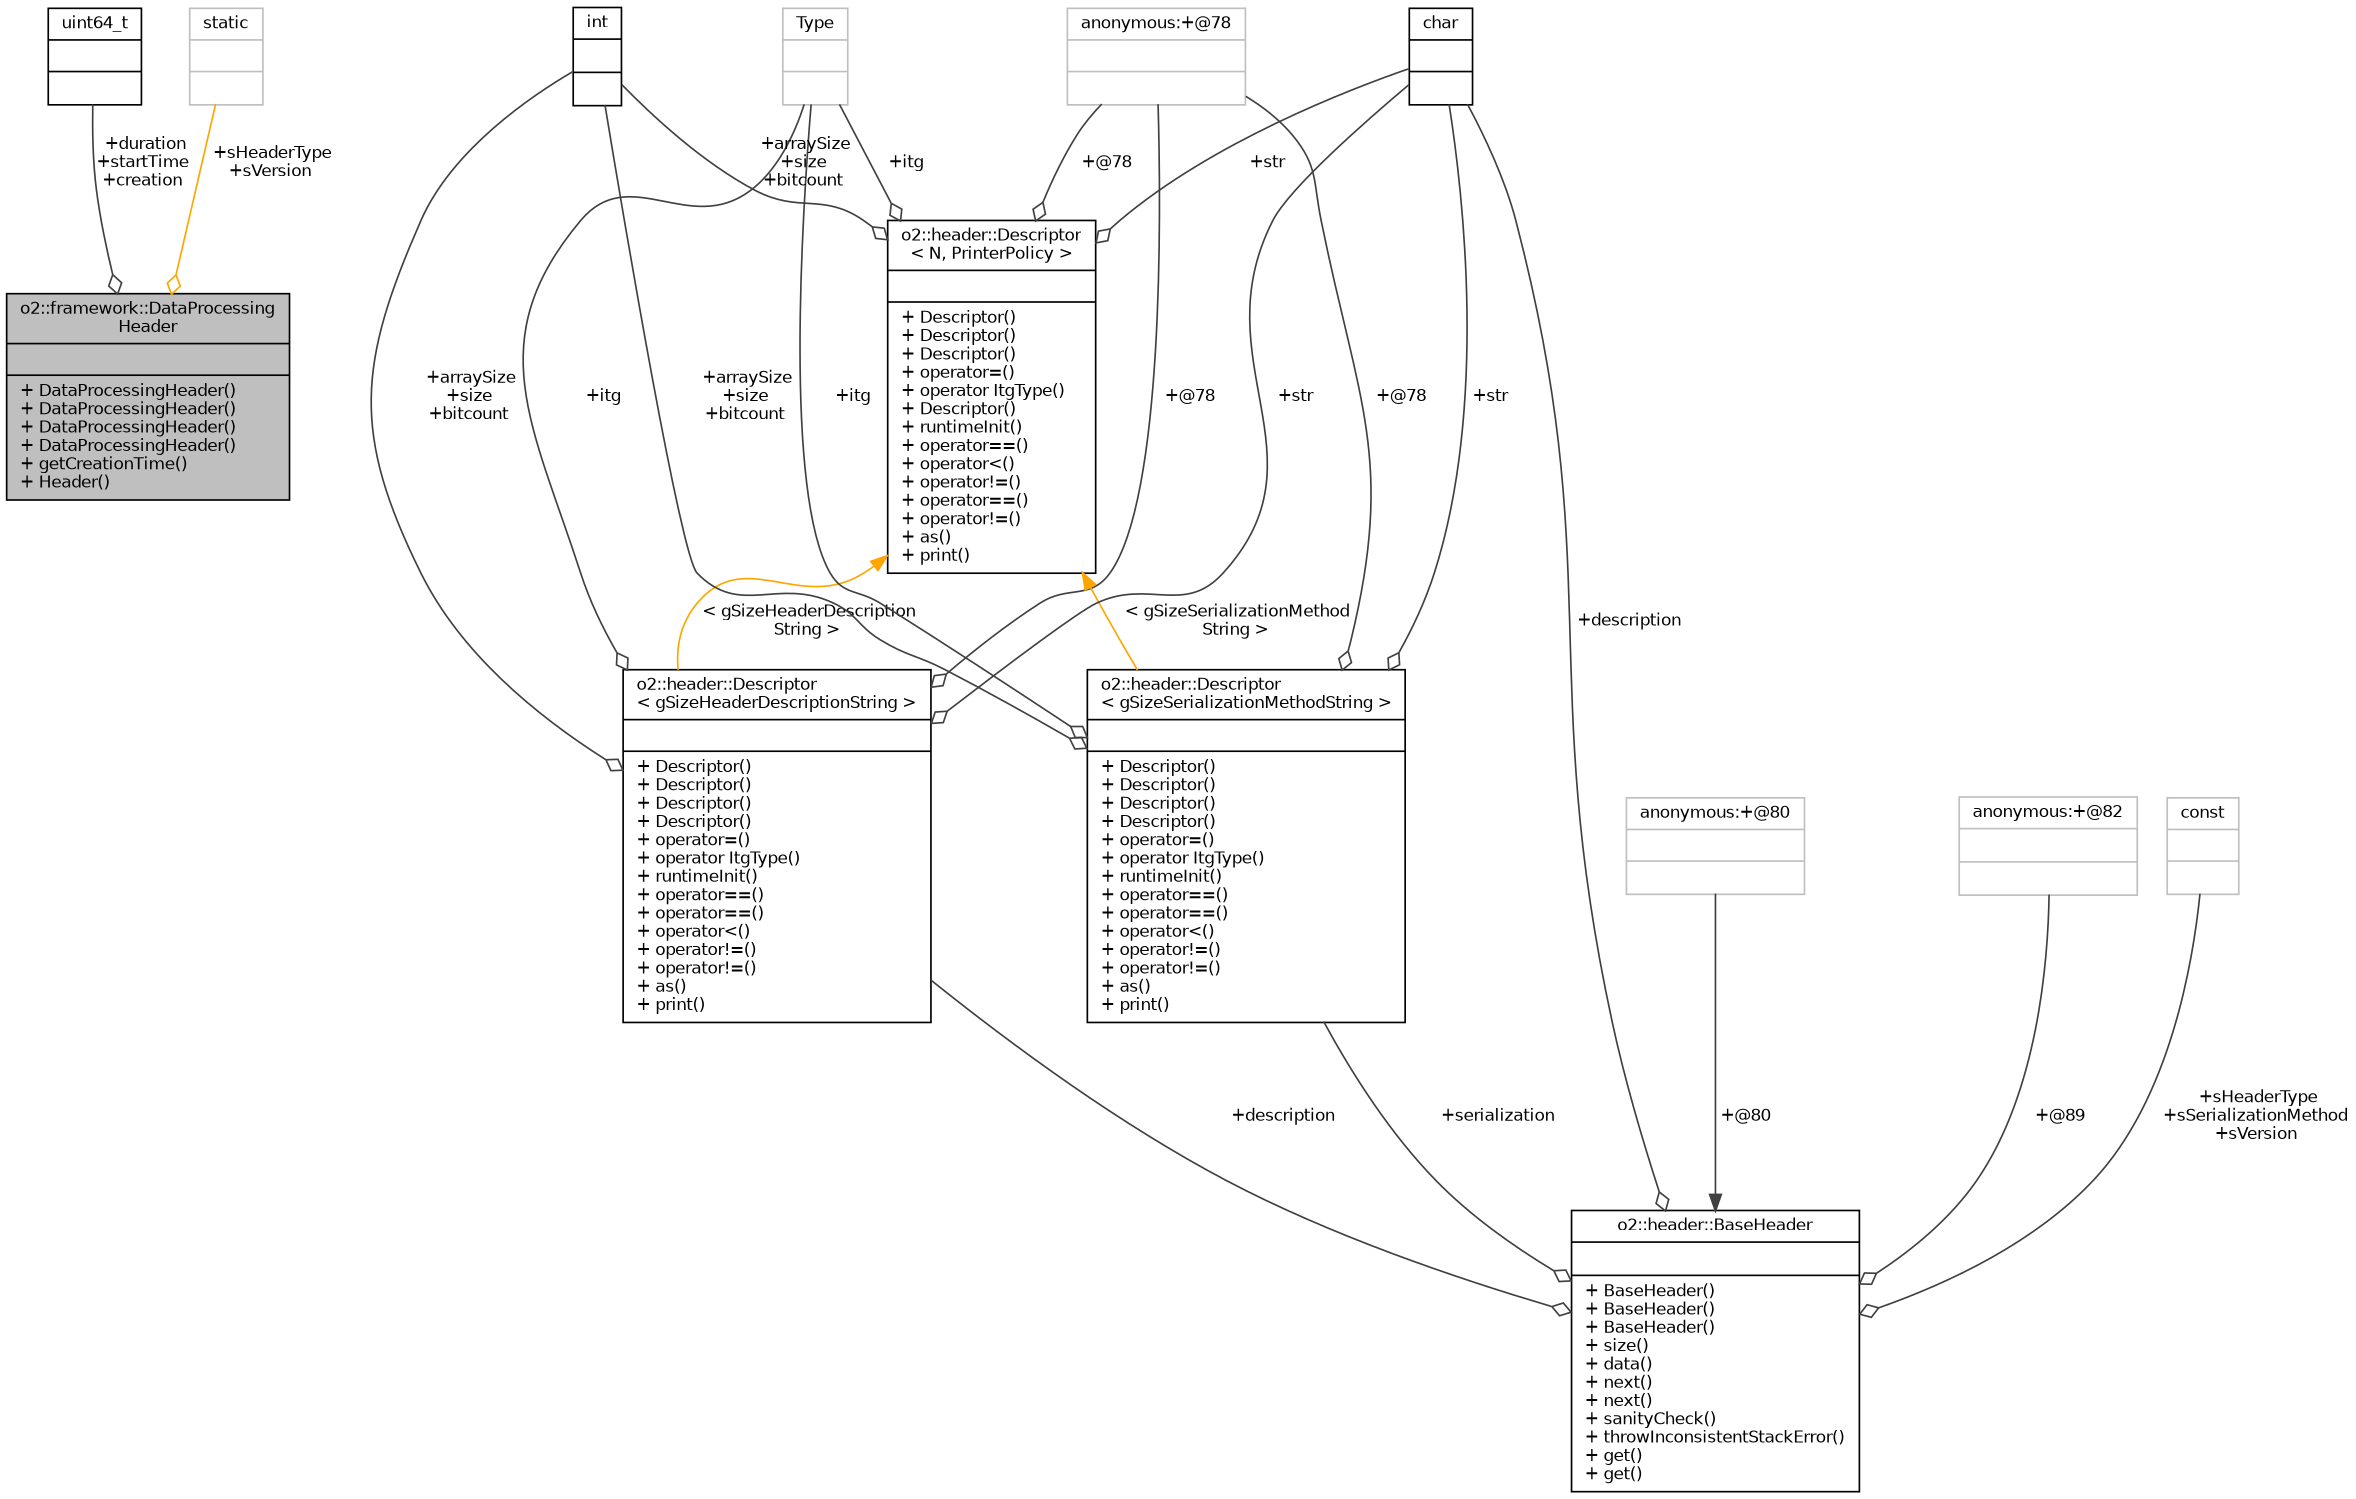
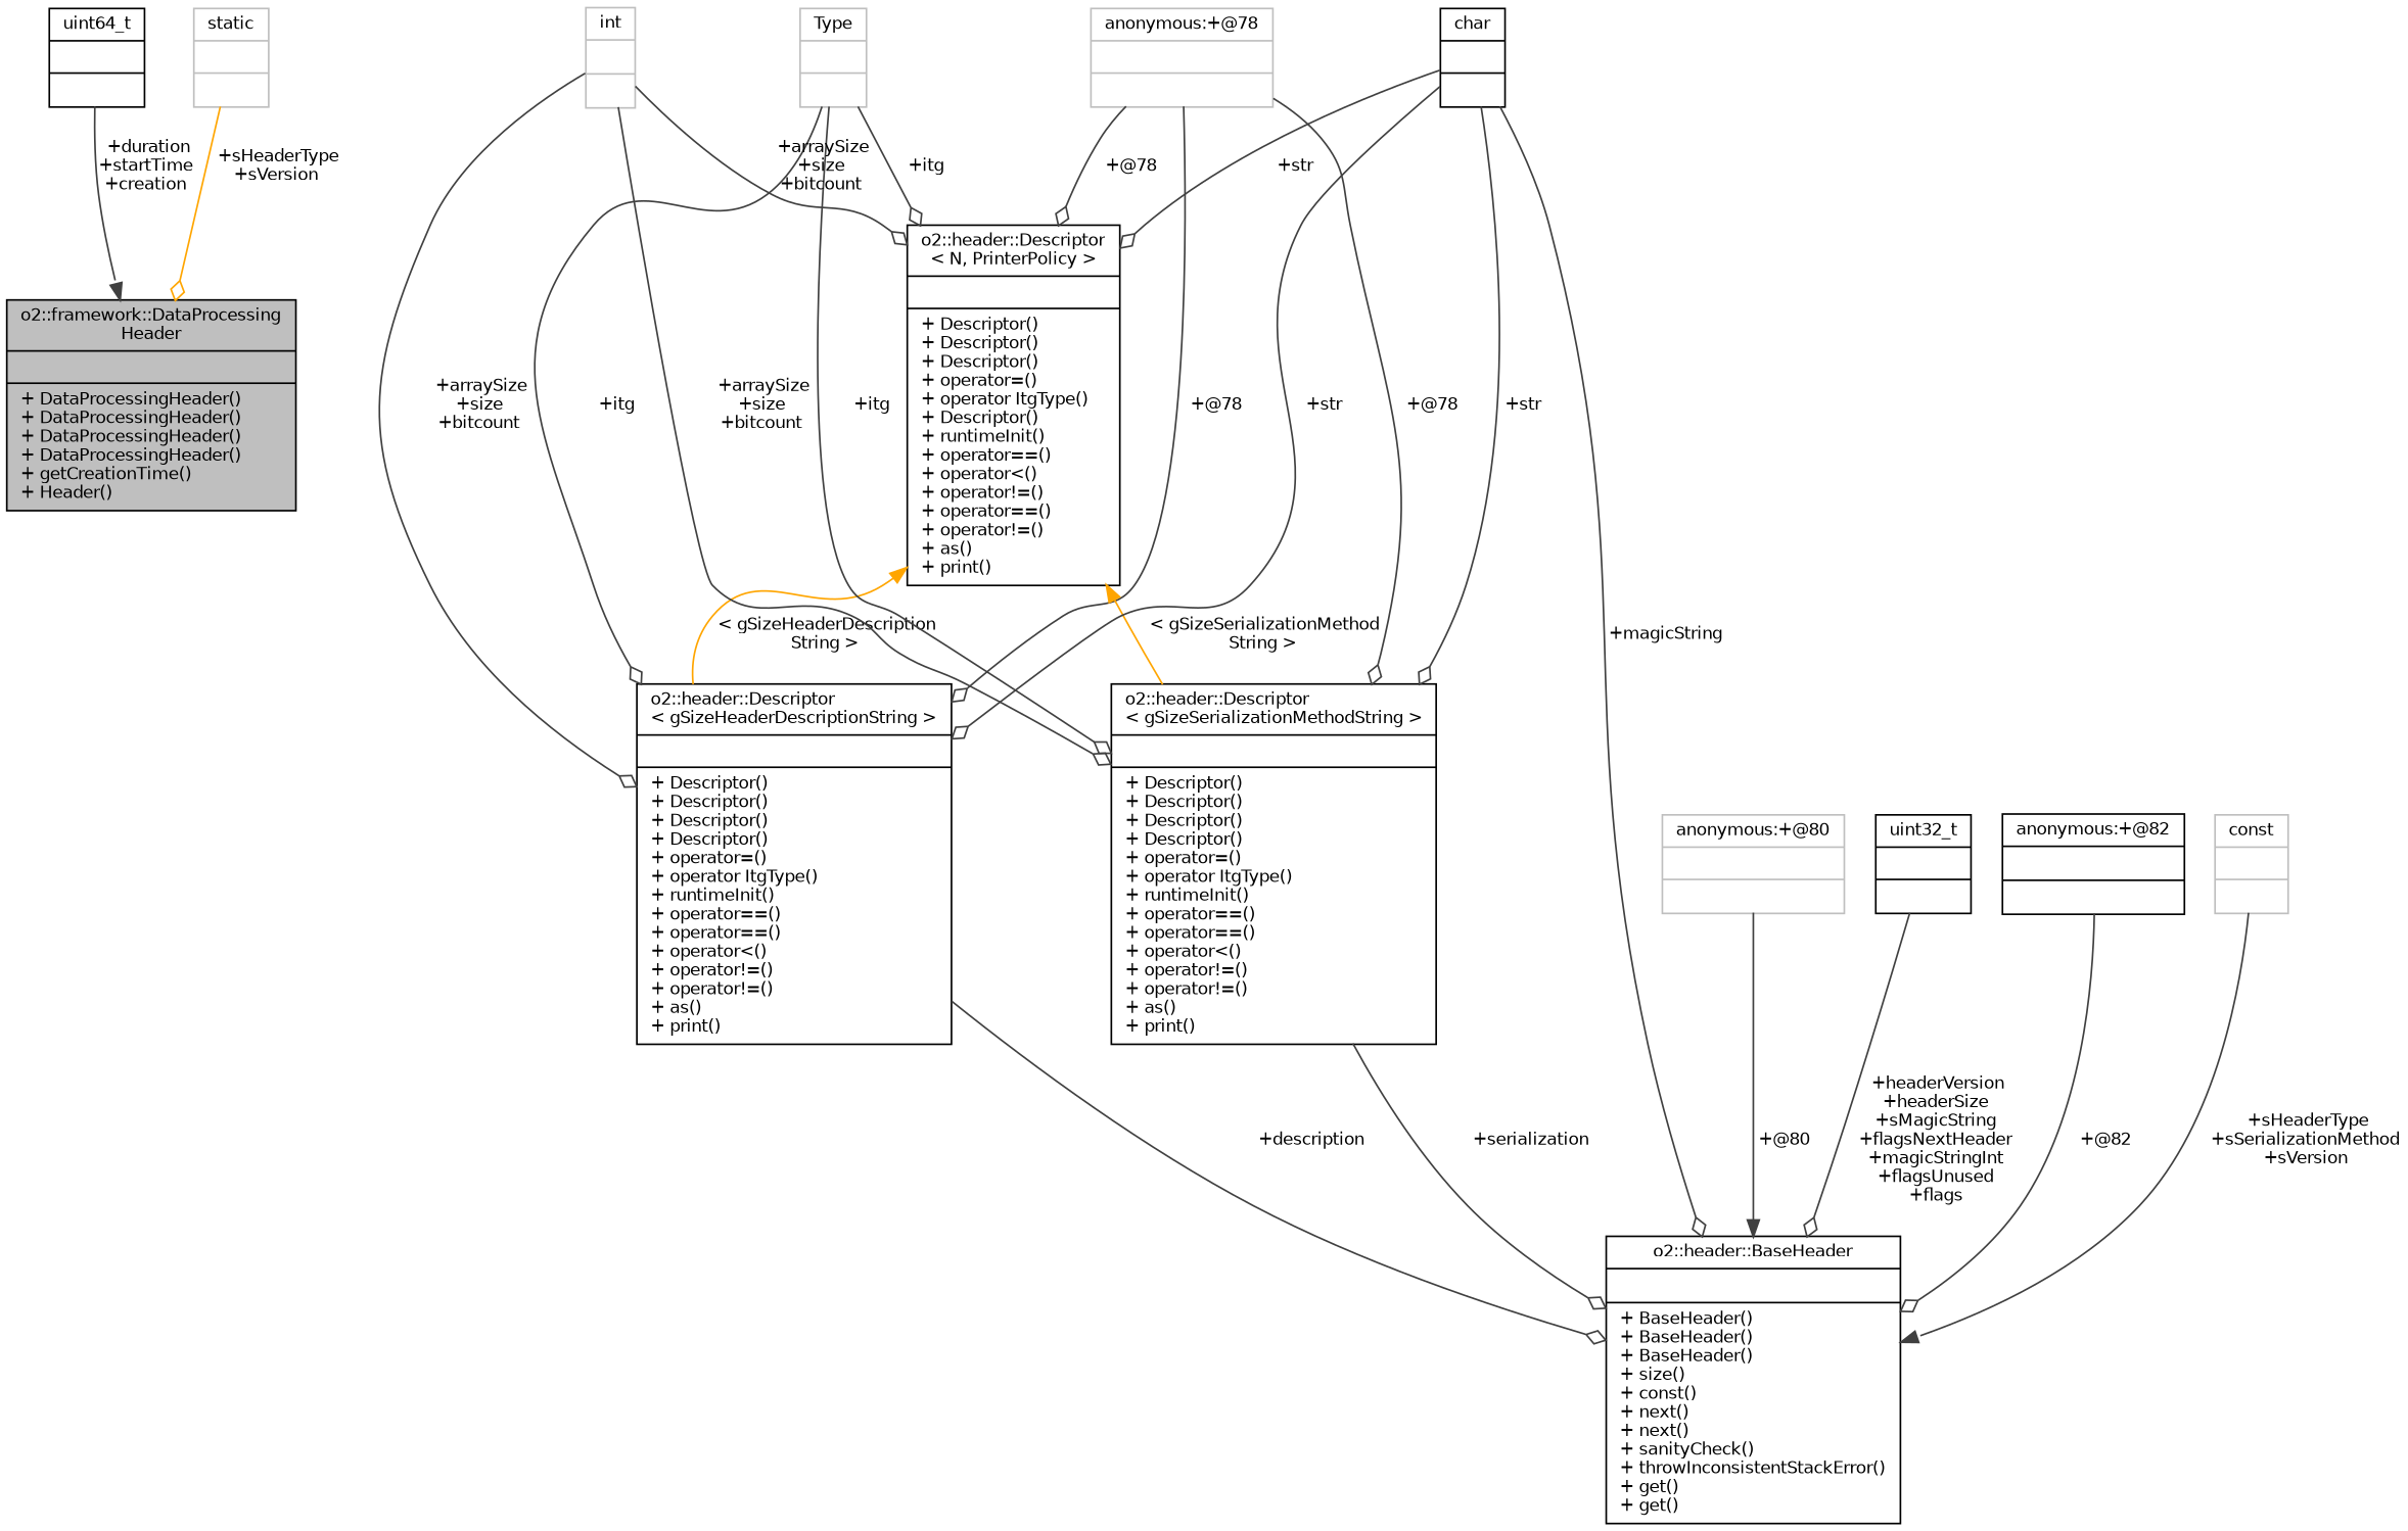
  digraph {
    fontname="DejaVu Sans"
    node [color=black fontname="DejaVu Sans" fontsize=10 shape=record]
    edge [arrowhead=odiamond color=grey25 fontname="DejaVu Sans" fontsize=10 labelfontname=Helvetica labelfontsize=10 style=solid]
    n1 [fillcolor=grey75 fontcolor=black height=0.2 label="{o2::framework::DataProcessing\lHeader\n||+ DataProcessingHeader()\l+ DataProcessingHeader()\l+ DataProcessingHeader()\l+ DataProcessingHeader()\l+ getCreationTime()\l+ Header()\l}" style=filled width=0.4]
-   n2 [height=0.2 label="{o2::header::BaseHeader\n||+ BaseHeader()\l+ BaseHeader()\l+ BaseHeader()\l+ size()\l+ data()\l+ next()\l+ next()\l+ sanityCheck()\l+ throwInconsistentStackError()\l+ get()\l+ get()\l}" width=0.4]
+   n2 [height=0.2 label="{o2::header::BaseHeader\n||+ BaseHeader()\l+ BaseHeader()\l+ BaseHeader()\l+ size()\l+ const()\l+ next()\l+ next()\l+ sanityCheck()\l+ throwInconsistentStackError()\l+ get()\l+ get()\l}" width=0.4]
    n3 [height=0.2 label="{o2::header::Descriptor\l\< gSizeHeaderDescriptionString \>\n||+ Descriptor()\l+ Descriptor()\l+ Descriptor()\l+ Descriptor()\l+ operator=()\l+ operator ItgType()\l+ runtimeInit()\l+ operator==()\l+ operator==()\l+ operator\<()\l+ operator!=()\l+ operator!=()\l+ as()\l+ print()\l}" width=0.4]
    n4 [color=grey75 height=0.2 label="{anonymous:+@78\n||}" width=0.4]
    n5 [height=0.2 label="{o2::header::Descriptor\l\< N, PrinterPolicy \>\n||+ Descriptor()\l+ Descriptor()\l+ Descriptor()\l+ operator=()\l+ operator ItgType()\l+ Descriptor()\l+ runtimeInit()\l+ operator==()\l+ operator\<()\l+ operator!=()\l+ operator==()\l+ operator!=()\l+ as()\l+ print()\l}" width=0.4]
    n6 [height=0.2 label="{o2::header::Descriptor\l\< gSizeSerializationMethodString \>\n||+ Descriptor()\l+ Descriptor()\l+ Descriptor()\l+ Descriptor()\l+ operator=()\l+ operator ItgType()\l+ runtimeInit()\l+ operator==()\l+ operator==()\l+ operator\<()\l+ operator!=()\l+ operator!=()\l+ as()\l+ print()\l}" width=0.4]
    n7 [color=grey75 height=0.2 label="{Type\n||}" width=0.4]
    n8 [height=0.2 label="{char\n||}" width=0.4]
-   n9 [height=0.2 label="{int\n||}" width=0.4]
+   n9 [color=grey75 height=0.2 label="{int\n||}" width=0.4]
    n10 [color=grey75 height=0.2 label="{anonymous:+@80\n||}" width=0.4]
-   n12 [color=grey75 height=0.2 label="{anonymous:+@82\n||}" width=0.4]
+   n11 [height=0.2 label="{uint32_t\n||}" width=0.4]
+   n12 [height=0.2 label="{anonymous:+@82\n||}" width=0.4]
    n13 [color=grey75 height=0.2 label="{const\n||}" width=0.4]
    n14 [height=0.2 label="{uint64_t\n||}" width=0.4]
    n15 [color=grey75 height=0.2 label="{static\n||}" width=0.4]
    n3 -> n2 [label=" +description"]
    n4 -> n3 [label=" +@78"]
    n4 -> n5 [label=" +@78"]
    n4 -> n6 [label=" +@78"]
    n5 -> n3 [color=orange dir=back label=" \< gSizeHeaderDescription\lString \>" arrowhead=""]
    n5 -> n6 [color=orange dir=back label=" \< gSizeSerializationMethod\lString \>" arrowhead=""]
    n6 -> n2 [label=" +serialization"]
    n7 -> n3 [label=" +itg"]
    n7 -> n5 [label=" +itg"]
    n7 -> n6 [label=" +itg"]
-   n8 -> n2 [label=" +description"]
+   n8 -> n2 [label=" +magicString"]
    n8 -> n3 [label=" +str"]
    n8 -> n5 [label=" +str"]
    n8 -> n6 [label=" +str"]
    n9 -> n3 [label=" +arraySize\n+size\n+bitcount"]
    n9 -> n5 [label=" +arraySize\n+size\n+bitcount"]
    n9 -> n6 [label=" +arraySize\n+size\n+bitcount"]
    n10 -> n2 [arrowhead=normal label=" +@80"]
-   n12 -> n2 [label=" +@89"]
-   n13 -> n2 [label=" +sHeaderType\n+sSerializationMethod\n+sVersion"]
-   n14 -> n1 [label=" +duration\n+startTime\n+creation"]
+   n11 -> n2 [label=" +headerVersion\n+headerSize\n+sMagicString\n+flagsNextHeader\n+magicStringInt\n+flagsUnused\n+flags"]
+   n12 -> n2 [label=" +@82"]
+   n13 -> n2 [arrowhead=normal label=" +sHeaderType\n+sSerializationMethod\n+sVersion"]
+   n14 -> n1 [arrowhead=normal label=" +duration\n+startTime\n+creation"]
    n15 -> n1 [color=orange label=" +sHeaderType\n+sVersion"]
  }
